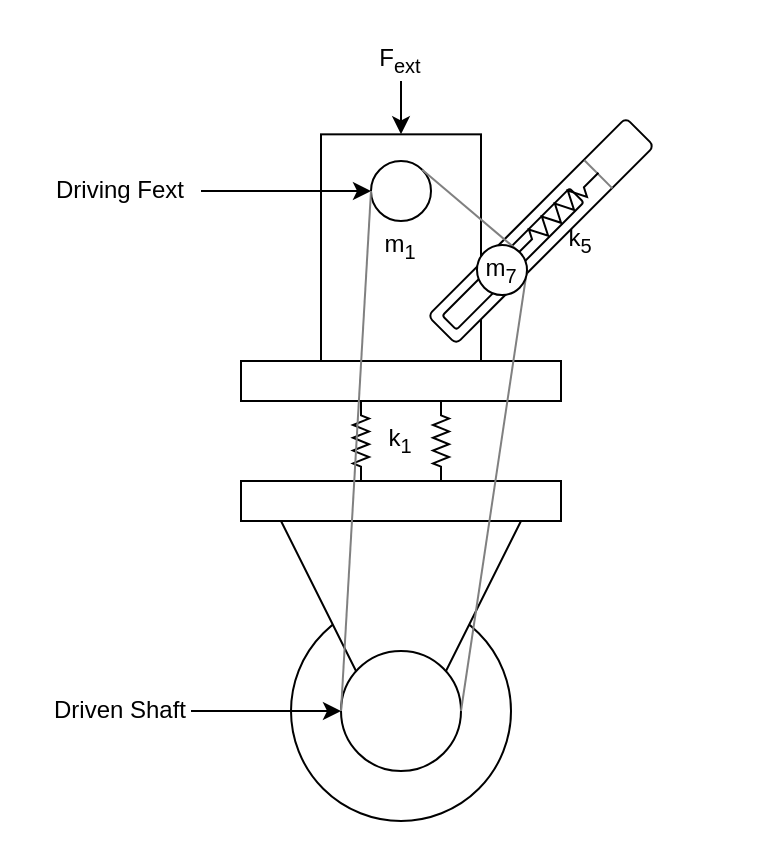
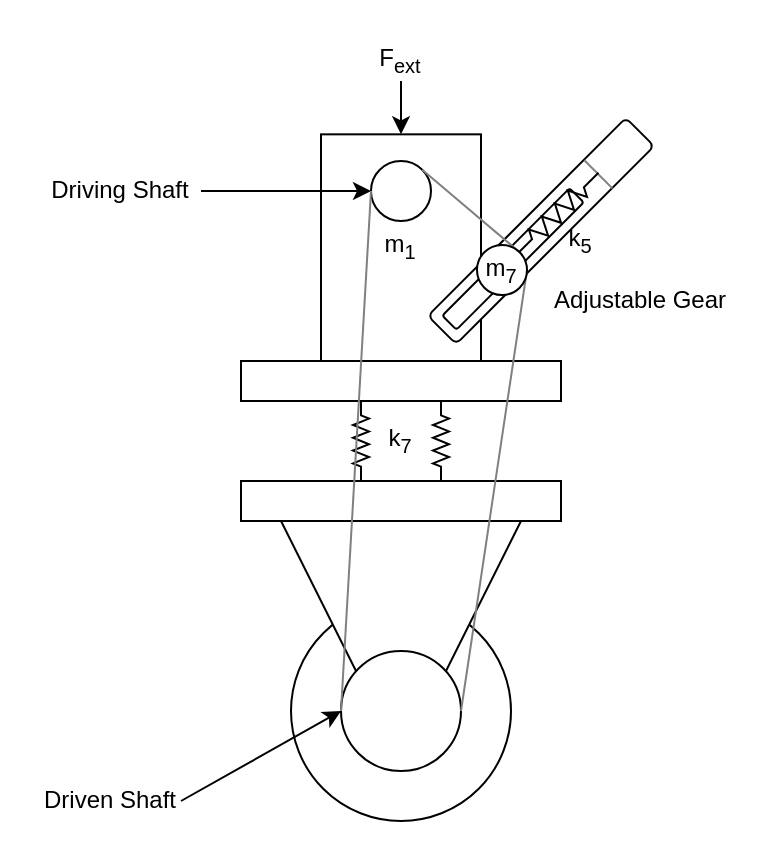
  <mxCell id="0" />
  <mxCell id="1" parent="0" />
  <mxCell id="2" value="m&lt;sub&gt;1&lt;/sub&gt;" style="rounded=0;whiteSpace=wrap;html=1;" parent="1" vertex="1"><mxGeometry x="160" y="66.67" width="80" height="113.33" as="geometry" /></mxCell>
  <mxCell id="3" value="" style="rounded=1;whiteSpace=wrap;html=1;rotation=-45;" parent="1" vertex="1"><mxGeometry x="200" y="105" width="140" height="20" as="geometry" /></mxCell>
  <mxCell id="4" value="" style="ellipse;whiteSpace=wrap;html=1;aspect=fixed;" parent="1" vertex="1"><mxGeometry x="145" y="300" width="110" height="110" as="geometry" /></mxCell>
  <mxCell id="5" value="" style="rounded=0;whiteSpace=wrap;html=1;" parent="1" vertex="1"><mxGeometry x="120" y="180" width="160" height="20" as="geometry" /></mxCell>
  <mxCell id="6" value="" style="endArrow=classic;html=1;entryX=0.5;entryY=0;entryDx=0;entryDy=0;" parent="1" target="2" edge="1"><mxGeometry width="50" height="50" relative="1" as="geometry"><mxPoint x="200" y="40" as="sourcePoint" /><mxPoint x="270" y="220" as="targetPoint" /></mxGeometry></mxCell>
  <mxCell id="7" value="F&lt;sub&gt;ext&lt;/sub&gt;" style="text;html=1;strokeColor=none;fillColor=none;align=center;verticalAlign=middle;whiteSpace=wrap;rounded=0;" parent="1" vertex="1"><mxGeometry x="180" y="20" width="40" height="20" as="geometry" /></mxCell>
  <mxCell id="8" value="" style="rounded=0;whiteSpace=wrap;html=1;" parent="1" vertex="1"><mxGeometry x="120" y="240" width="160" height="20" as="geometry" /></mxCell>
  <mxCell id="9" value="" style="pointerEvents=1;verticalLabelPosition=bottom;shadow=0;dashed=0;align=center;html=1;verticalAlign=top;shape=mxgraph.electrical.resistors.resistor_2;rotation=90;" parent="1" vertex="1"><mxGeometry x="160" y="216" width="40" height="8" as="geometry" /></mxCell>
  <mxCell id="10" value="" style="pointerEvents=1;verticalLabelPosition=bottom;shadow=0;dashed=0;align=center;html=1;verticalAlign=top;shape=mxgraph.electrical.resistors.resistor_2;rotation=90;" parent="1" vertex="1"><mxGeometry x="200" y="216" width="40" height="8" as="geometry" /></mxCell>
  <mxCell id="11" value="" style="triangle;whiteSpace=wrap;html=1;rotation=90;" parent="1" vertex="1"><mxGeometry x="140" y="260" width="120" height="120" as="geometry" /></mxCell>
  <mxCell id="12" value="" style="ellipse;whiteSpace=wrap;html=1;aspect=fixed;" parent="1" vertex="1"><mxGeometry x="170" y="325" width="60" height="60" as="geometry" /></mxCell>
  <mxCell id="13" value="" style="rounded=1;whiteSpace=wrap;html=1;rotation=-45;" parent="1" vertex="1"><mxGeometry x="211" y="124" width="90" height="10" as="geometry" /></mxCell>
  <mxCell id="14" value="" style="ellipse;whiteSpace=wrap;html=1;aspect=fixed;" parent="1" vertex="1"><mxGeometry x="185" y="80" width="30" height="30" as="geometry" /></mxCell>
- <mxCell id="15" value="Driving Fext" style="text;html=1;strokeColor=none;fillColor=none;align=center;verticalAlign=middle;whiteSpace=wrap;rounded=0;" parent="1" vertex="1"><mxGeometry x="20" y="85" width="80" height="20" as="geometry" /></mxCell>
+ <mxCell id="15" value="Driving Shaft" style="text;html=1;strokeColor=none;fillColor=none;align=center;verticalAlign=middle;whiteSpace=wrap;rounded=0;" parent="1" vertex="1"><mxGeometry x="20" y="85" width="80" height="20" as="geometry" /></mxCell>
  <mxCell id="16" value="" style="endArrow=classic;html=1;exitX=1;exitY=0.5;exitDx=0;exitDy=0;entryX=0;entryY=0.5;entryDx=0;entryDy=0;" parent="1" source="15" target="14" edge="1"><mxGeometry width="50" height="50" relative="1" as="geometry"><mxPoint x="230" y="280" as="sourcePoint" /><mxPoint x="280" y="230" as="targetPoint" /></mxGeometry></mxCell>
- <mxCell id="17" value="Driven Shaft" style="text;html=1;strokeColor=none;fillColor=none;align=center;verticalAlign=middle;whiteSpace=wrap;rounded=0;" parent="1" vertex="1"><mxGeometry x="25" y="345" width="70" height="20" as="geometry" /></mxCell>
+ <mxCell id="17" value="Driven Shaft" style="text;html=1;strokeColor=none;fillColor=none;align=center;verticalAlign=middle;whiteSpace=wrap;rounded=0;" parent="1" vertex="1"><mxGeometry x="20" y="390" width="70" height="20" as="geometry" /></mxCell>
  <mxCell id="18" value="" style="endArrow=classic;html=1;exitX=1;exitY=0.5;exitDx=0;exitDy=0;entryX=0;entryY=0.5;entryDx=0;entryDy=0;" parent="1" source="17" target="12" edge="1"><mxGeometry width="50" height="50" relative="1" as="geometry"><mxPoint x="230" y="280" as="sourcePoint" /><mxPoint x="280" y="230" as="targetPoint" /></mxGeometry></mxCell>
+ <mxCell id="19" value="Adjustable Gear" style="text;html=1;strokeColor=none;fillColor=none;align=center;verticalAlign=middle;whiteSpace=wrap;rounded=0;" parent="1" vertex="1"><mxGeometry x="270" y="140" width="100" height="20" as="geometry" /></mxCell>
  <mxCell id="20" value="" style="endArrow=none;html=1;exitX=0;exitY=0.5;exitDx=0;exitDy=0;entryX=0;entryY=0.5;entryDx=0;entryDy=0;strokeColor=#808080;" parent="1" source="12" target="14" edge="1"><mxGeometry width="50" height="50" relative="1" as="geometry"><mxPoint x="230" y="280" as="sourcePoint" /><mxPoint x="280" y="230" as="targetPoint" /></mxGeometry></mxCell>
  <mxCell id="21" value="" style="endArrow=none;html=1;strokeColor=#808080;exitX=1;exitY=0;exitDx=0;exitDy=0;entryX=1;entryY=0;entryDx=0;entryDy=0;" parent="1" source="14" target="25" edge="1"><mxGeometry width="50" height="50" relative="1" as="geometry"><mxPoint x="230" y="280" as="sourcePoint" /><mxPoint x="280" y="230" as="targetPoint" /></mxGeometry></mxCell>
  <mxCell id="22" value="" style="endArrow=none;html=1;strokeColor=#808080;exitX=1;exitY=0.5;exitDx=0;exitDy=0;entryX=1;entryY=0.5;entryDx=0;entryDy=0;" parent="1" source="12" target="25" edge="1"><mxGeometry width="50" height="50" relative="1" as="geometry"><mxPoint x="230" y="280" as="sourcePoint" /><mxPoint x="280" y="230" as="targetPoint" /></mxGeometry></mxCell>
  <mxCell id="23" value="" style="endArrow=none;html=1;strokeColor=#808080;exitX=0.788;exitY=1.009;exitDx=0;exitDy=0;exitPerimeter=0;entryX=0.788;entryY=0.016;entryDx=0;entryDy=0;entryPerimeter=0;" parent="1" source="3" target="3" edge="1"><mxGeometry width="50" height="50" relative="1" as="geometry"><mxPoint x="220" y="130" as="sourcePoint" /><mxPoint x="270" y="80" as="targetPoint" /></mxGeometry></mxCell>
  <mxCell id="24" value="" style="pointerEvents=1;verticalLabelPosition=bottom;shadow=0;dashed=0;align=center;html=1;verticalAlign=top;shape=mxgraph.electrical.resistors.resistor_2;rotation=-45;" parent="1" vertex="1"><mxGeometry x="249.83" y="101.61" width="57.3" height="9" as="geometry" /></mxCell>
  <mxCell id="25" value="m&lt;sub&gt;7&lt;/sub&gt;" style="ellipse;whiteSpace=wrap;html=1;aspect=fixed;" parent="1" vertex="1"><mxGeometry x="238" y="122" width="25" height="25" as="geometry" /></mxCell>
- <mxCell id="26" value="k&lt;sub&gt;1&lt;/sub&gt;" style="text;html=1;strokeColor=none;fillColor=none;align=center;verticalAlign=middle;whiteSpace=wrap;rounded=0;" vertex="1" parent="1"><mxGeometry x="180" y="210" width="40" height="20" as="geometry" /></mxCell>
+ <mxCell id="26" value="k&lt;sub&gt;7&lt;/sub&gt;" style="text;html=1;strokeColor=none;fillColor=none;align=center;verticalAlign=middle;whiteSpace=wrap;rounded=0;" vertex="1" parent="1"><mxGeometry x="180" y="210" width="40" height="20" as="geometry" /></mxCell>
  <mxCell id="27" value="k&lt;sub&gt;5&lt;/sub&gt;" style="text;html=1;strokeColor=none;fillColor=none;align=center;verticalAlign=middle;whiteSpace=wrap;rounded=0;" vertex="1" parent="1"><mxGeometry x="270" y="110" width="40" height="20" as="geometry" /></mxCell>
